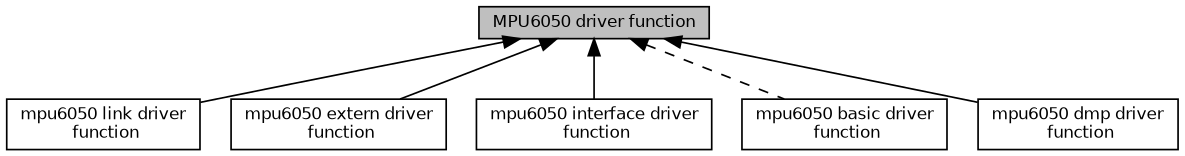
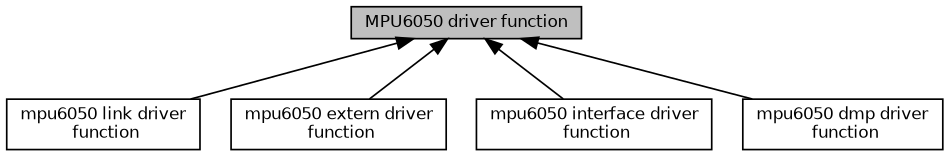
  digraph {
    rankdir=TB
    node [color=black fillcolor=white fontname=Helvetica fontsize=10 shape=box style=filled]
    edge [dir=back fontname=Helvetica fontsize=10 labelfontname=Helvetica labelfontsize=10 shape=plaintext style=solid]
    n1 [height=0.2 label="mpu6050 link driver\l function" width=0.4]
    n2 [height=0.2 label="mpu6050 extern driver\l function" width=0.4]
    n3 [height=0.2 label="mpu6050 interface driver\l function" width=0.4]
-   n4 [height=0.2 label="mpu6050 basic driver\l function" width=0.4]
    n5 [height=0.2 label="mpu6050 dmp driver\l function" width=0.4]
    n6 [fillcolor=grey75 fontcolor=black height=0.2 label="MPU6050 driver function" width=0.4]
    n6 -> n1
    n6 -> n2
    n6 -> n3
-   n6 -> n4 [style=dashed]
    n6 -> n5
  }
